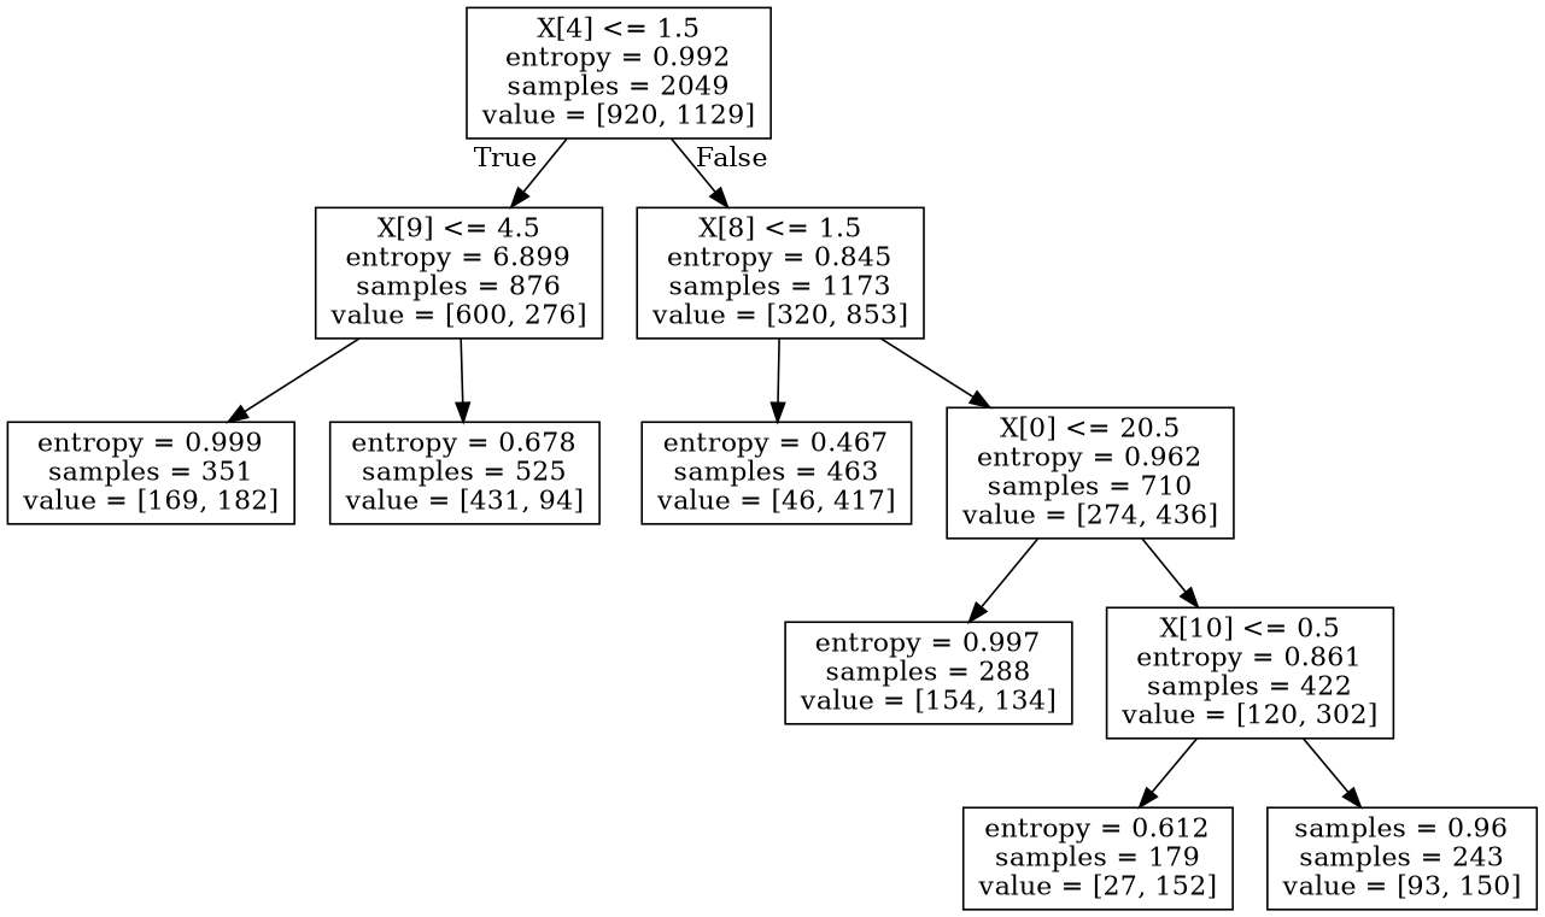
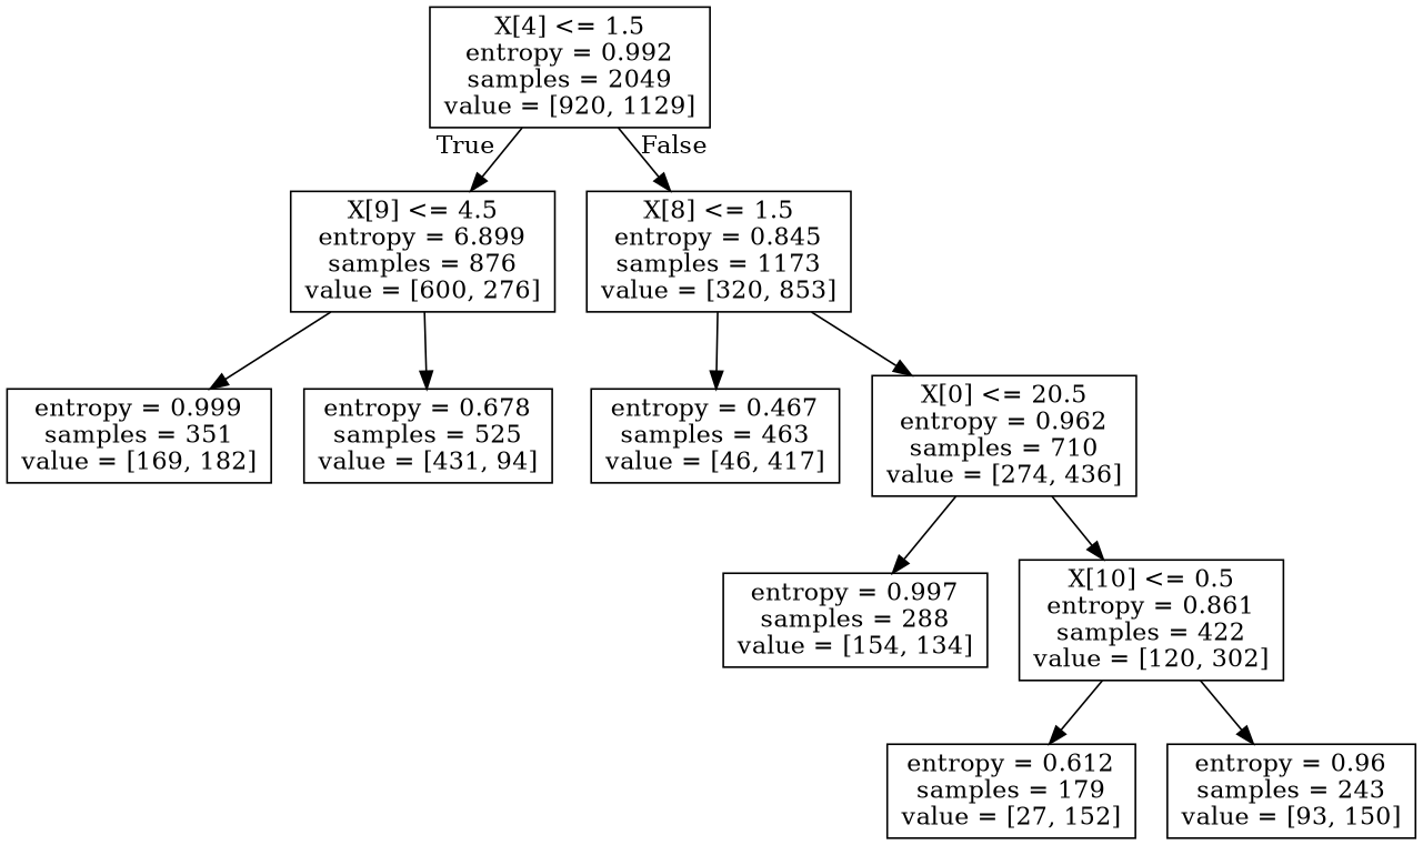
  digraph {
    node [shape=box]
    n1 [label="X[4] <= 1.5\nentropy = 0.992\nsamples = 2049\nvalue = [920, 1129]"]
    n2 [label="X[9] <= 4.5\nentropy = 6.899\nsamples = 876\nvalue = [600, 276]"]
    n3 [label="X[8] <= 1.5\nentropy = 0.845\nsamples = 1173\nvalue = [320, 853]"]
    n4 [label="entropy = 0.999\nsamples = 351\nvalue = [169, 182]"]
    n5 [label="entropy = 0.678\nsamples = 525\nvalue = [431, 94]"]
    n6 [label="entropy = 0.467\nsamples = 463\nvalue = [46, 417]"]
    n7 [label="X[0] <= 20.5\nentropy = 0.962\nsamples = 710\nvalue = [274, 436]"]
    n8 [label="entropy = 0.997\nsamples = 288\nvalue = [154, 134]"]
    n9 [label="X[10] <= 0.5\nentropy = 0.861\nsamples = 422\nvalue = [120, 302]"]
    n10 [label="entropy = 0.612\nsamples = 179\nvalue = [27, 152]"]
-   n11 [label="samples = 0.96\nsamples = 243\nvalue = [93, 150]"]
+   n11 [label="entropy = 0.96\nsamples = 243\nvalue = [93, 150]"]
    n1 -> n2 [headlabel=True labelangle=45 labeldistance=2.5]
    n1 -> n3 [headlabel=False labelangle=-45 labeldistance=2.5]
    n2 -> n4
    n2 -> n5
    n3 -> n6
    n3 -> n7
    n7 -> n8
    n7 -> n9
    n9 -> n10
    n9 -> n11
  }
